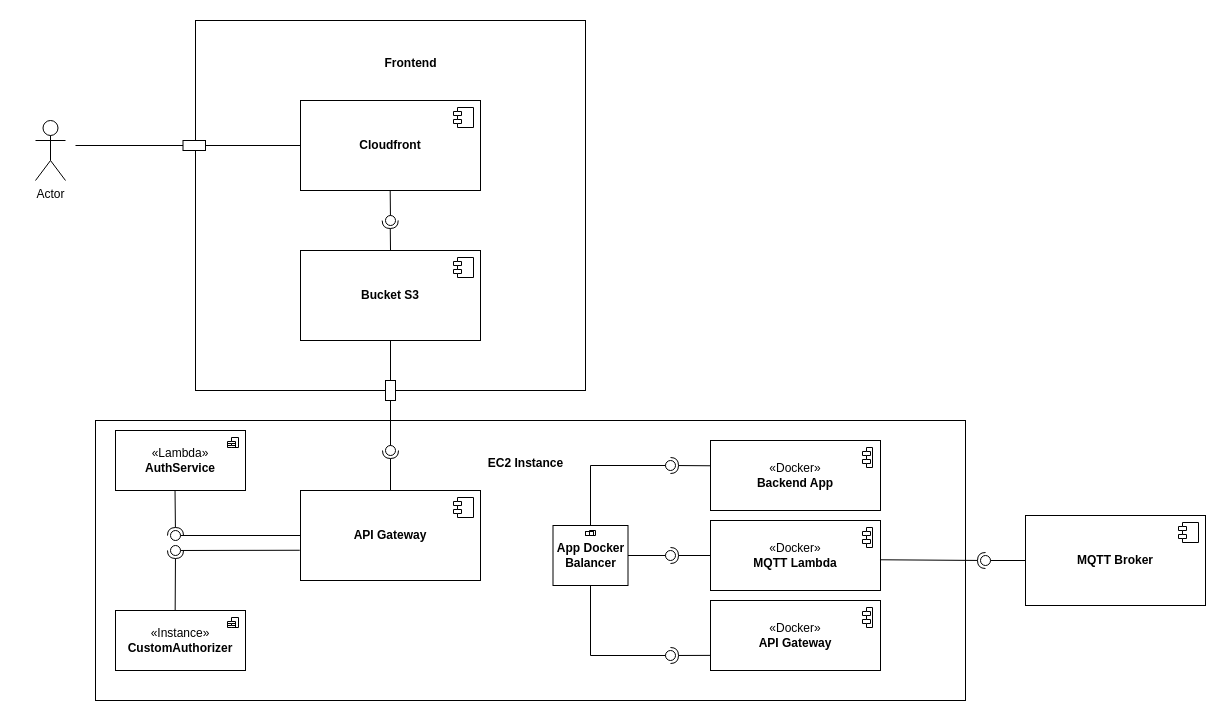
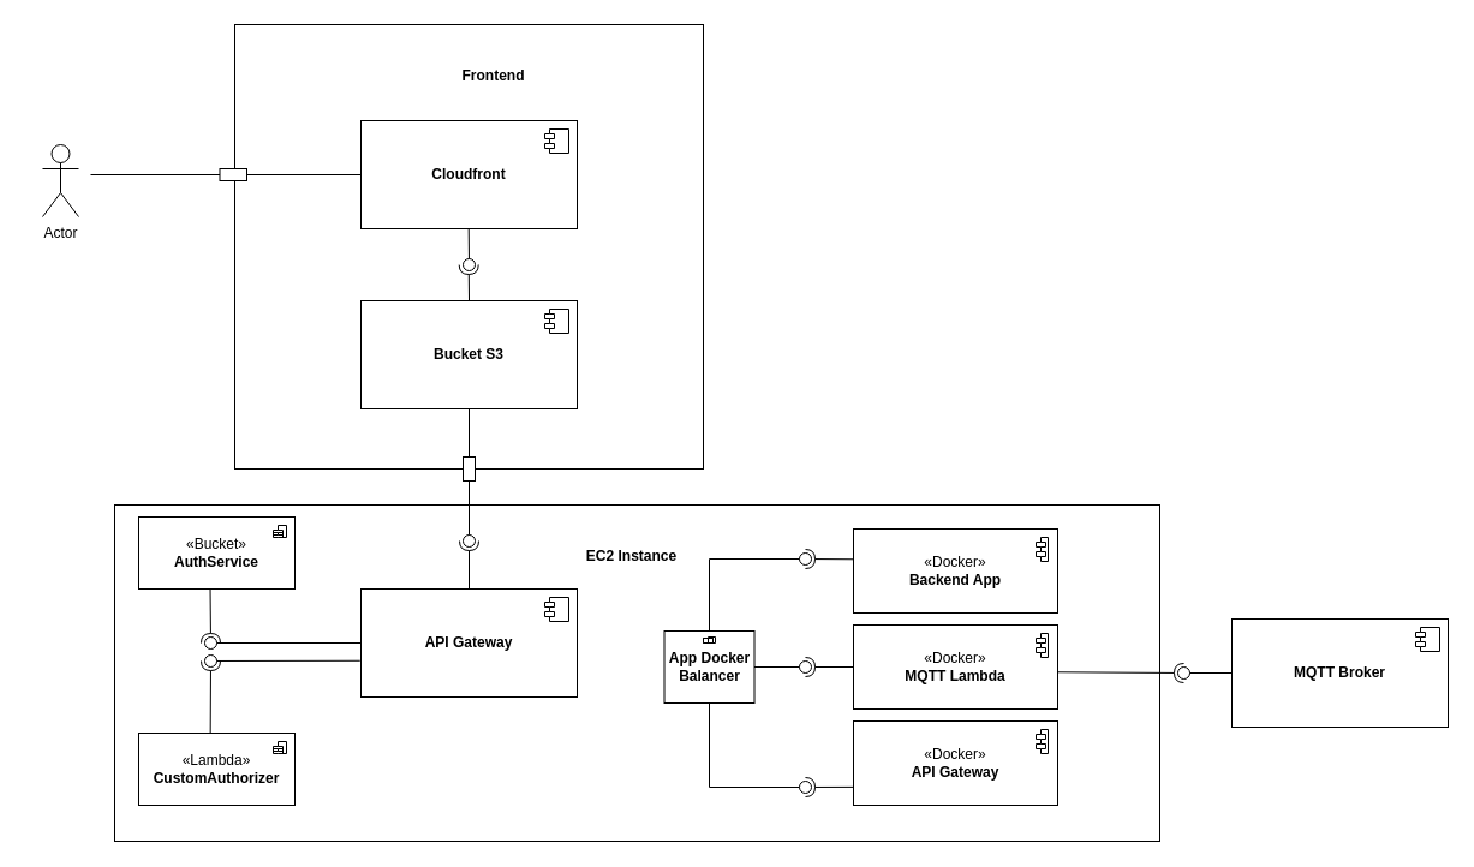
  <mxCell id="0" />
  <mxCell id="1" parent="0" />
  <mxCell id="2" value="" style="html=1;whiteSpace=wrap;" vertex="1" parent="1"><mxGeometry x="195" y="20" width="390" height="370" as="geometry" /></mxCell>
  <mxCell id="3" value="Frontend" style="text;align=center;fontStyle=1;verticalAlign=middle;spacingLeft=3;spacingRight=3;strokeColor=none;rotatable=0;points=[[0,0.5],[1,0.5]];portConstraint=eastwest;html=1;" vertex="1" parent="1"><mxGeometry x="370" y="50" width="80" height="26" as="geometry" /></mxCell>
  <mxCell id="4" value="" style="ellipse;whiteSpace=wrap;html=1;align=center;aspect=fixed;fillColor=none;strokeColor=none;resizable=0;perimeter=centerPerimeter;rotatable=0;allowArrows=0;points=[];outlineConnect=1;" vertex="1" parent="1"><mxGeometry x="525" y="510" width="10" height="10" as="geometry" /></mxCell>
  <mxCell id="5" value="" style="ellipse;whiteSpace=wrap;html=1;align=center;aspect=fixed;fillColor=none;strokeColor=none;resizable=0;perimeter=centerPerimeter;rotatable=0;allowArrows=0;points=[];outlineConnect=1;" vertex="1" parent="1"><mxGeometry x="20" y="505" width="10" height="10" as="geometry" /></mxCell>
  <mxCell id="6" value="" style="endArrow=none;html=1;rounded=0;exitX=0.5;exitY=1;exitDx=0;exitDy=0;entryX=0.5;entryY=1;entryDx=0;entryDy=0;" edge="1" parent="1" source="10" target="41"><mxGeometry width="50" height="50" relative="1" as="geometry"><mxPoint x="365" y="390" as="sourcePoint" /><mxPoint x="415" y="340" as="targetPoint" /></mxGeometry></mxCell>
  <mxCell id="7" value="" style="rounded=0;orthogonalLoop=1;jettySize=auto;html=1;endArrow=oval;endFill=0;sketch=0;sourcePerimeterSpacing=0;targetPerimeterSpacing=0;endSize=10;exitX=0.5;exitY=1;exitDx=0;exitDy=0;" edge="1" parent="1"><mxGeometry relative="1" as="geometry"><mxPoint x="389.7" y="190" as="sourcePoint" /><mxPoint x="390" y="220" as="targetPoint" /></mxGeometry></mxCell>
  <mxCell id="8" value="" style="rounded=0;orthogonalLoop=1;jettySize=auto;html=1;endArrow=halfCircle;endFill=0;endSize=6;strokeWidth=1;sketch=0;exitX=0.5;exitY=0;exitDx=0;exitDy=0;" edge="1" parent="1" source="41"><mxGeometry relative="1" as="geometry"><mxPoint x="389.7" y="290" as="sourcePoint" /><mxPoint x="389.7" y="220" as="targetPoint" /></mxGeometry></mxCell>
  <mxCell id="9" value="" style="endArrow=none;html=1;rounded=0;exitX=0.5;exitY=1;exitDx=0;exitDy=0;entryX=0.5;entryY=1;entryDx=0;entryDy=0;" edge="1" parent="1" source="2" target="10"><mxGeometry width="50" height="50" relative="1" as="geometry"><mxPoint x="390" y="390" as="sourcePoint" /><mxPoint x="390" y="340" as="targetPoint" /></mxGeometry></mxCell>
  <mxCell id="10" value="" style="html=1;whiteSpace=wrap;" vertex="1" parent="1"><mxGeometry x="385" y="380" width="10" height="20" as="geometry" /></mxCell>
  <mxCell id="11" value="Actor" style="shape=umlActor;verticalLabelPosition=bottom;verticalAlign=top;html=1;" vertex="1" parent="1"><mxGeometry x="35" y="120" width="30" height="60" as="geometry" /></mxCell>
  <mxCell id="12" value="" style="html=1;whiteSpace=wrap;rotation=90;" vertex="1" parent="1"><mxGeometry x="188.75" y="133.75" width="10" height="22.5" as="geometry" /></mxCell>
  <mxCell id="13" value="" style="endArrow=none;html=1;rounded=0;exitX=0.5;exitY=0;exitDx=0;exitDy=0;entryX=0;entryY=0.5;entryDx=0;entryDy=0;" edge="1" parent="1" source="12" target="43"><mxGeometry width="50" height="50" relative="1" as="geometry"><mxPoint x="265" y="151.94" as="sourcePoint" /><mxPoint x="215" y="148.061" as="targetPoint" /></mxGeometry></mxCell>
  <mxCell id="14" value="" style="endArrow=none;html=1;rounded=0;entryX=0.5;entryY=1;entryDx=0;entryDy=0;" edge="1" parent="1" target="12"><mxGeometry width="50" height="50" relative="1" as="geometry"><mxPoint x="75" y="145" as="sourcePoint" /><mxPoint x="75" y="125" as="targetPoint" /></mxGeometry></mxCell>
  <mxCell id="15" value="" style="html=1;whiteSpace=wrap;" vertex="1" parent="1"><mxGeometry x="95" y="420" width="870" height="280" as="geometry" /></mxCell>
  <mxCell id="16" value="EC2 Instance" style="text;align=center;fontStyle=1;verticalAlign=middle;spacingLeft=3;spacingRight=3;strokeColor=none;rotatable=0;points=[[0,0.5],[1,0.5]];portConstraint=eastwest;html=1;" vertex="1" parent="1"><mxGeometry x="485" y="450" width="80" height="26" as="geometry" /></mxCell>
  <mxCell id="17" value="&lt;div&gt;«Docker»&lt;br&gt;&lt;/div&gt;&lt;b&gt;Backend App&lt;/b&gt;" style="html=1;dropTarget=0;whiteSpace=wrap;" vertex="1" parent="1"><mxGeometry x="710" y="440" width="170" height="70" as="geometry" /></mxCell>
  <mxCell id="18" value="" style="shape=module;jettyWidth=8;jettyHeight=4;" vertex="1" parent="17"><mxGeometry x="1" width="10" height="20" relative="1" as="geometry"><mxPoint x="-18" y="7" as="offset" /></mxGeometry></mxCell>
  <mxCell id="19" value="&lt;div&gt;«Docker»&lt;b&gt;&lt;br&gt;&lt;/b&gt;&lt;/div&gt;&lt;b&gt;MQTT Lambda&lt;/b&gt;" style="html=1;dropTarget=0;whiteSpace=wrap;" vertex="1" parent="1"><mxGeometry x="710" y="520" width="170" height="70" as="geometry" /></mxCell>
  <mxCell id="20" value="" style="shape=module;jettyWidth=8;jettyHeight=4;" vertex="1" parent="19"><mxGeometry x="1" width="10" height="20" relative="1" as="geometry"><mxPoint x="-18" y="7" as="offset" /></mxGeometry></mxCell>
  <mxCell id="21" value="&lt;div&gt;«Docker»&lt;b&gt;&lt;br&gt;&lt;/b&gt;&lt;/div&gt;&lt;b&gt;API Gateway&lt;/b&gt;" style="html=1;dropTarget=0;whiteSpace=wrap;" vertex="1" parent="1"><mxGeometry x="710" y="600" width="170" height="70" as="geometry" /></mxCell>
  <mxCell id="22" value="" style="shape=module;jettyWidth=8;jettyHeight=4;" vertex="1" parent="21"><mxGeometry x="1" width="10" height="20" relative="1" as="geometry"><mxPoint x="-18" y="7" as="offset" /></mxGeometry></mxCell>
  <mxCell id="23" value="" style="ellipse;whiteSpace=wrap;html=1;align=center;aspect=fixed;fillColor=none;strokeColor=none;resizable=0;perimeter=centerPerimeter;rotatable=0;allowArrows=0;points=[];outlineConnect=1;" vertex="1" parent="1"><mxGeometry x="895" y="570" width="10" height="10" as="geometry" /></mxCell>
  <mxCell id="24" value="" style="ellipse;whiteSpace=wrap;html=1;align=center;aspect=fixed;fillColor=none;strokeColor=none;resizable=0;perimeter=centerPerimeter;rotatable=0;allowArrows=0;points=[];outlineConnect=1;" vertex="1" parent="1"><mxGeometry x="975" y="560" width="10" height="10" as="geometry" /></mxCell>
  <mxCell id="25" value="&lt;b&gt;MQTT Broker&lt;/b&gt;" style="html=1;dropTarget=0;whiteSpace=wrap;" vertex="1" parent="1"><mxGeometry x="1025" y="515" width="180" height="90" as="geometry" /></mxCell>
  <mxCell id="26" value="" style="shape=module;jettyWidth=8;jettyHeight=4;" vertex="1" parent="25"><mxGeometry x="1" width="20" height="20" relative="1" as="geometry"><mxPoint x="-27" y="7" as="offset" /></mxGeometry></mxCell>
  <mxCell id="27" value="&lt;b&gt;API Gateway&lt;/b&gt;" style="html=1;dropTarget=0;whiteSpace=wrap;" vertex="1" parent="1"><mxGeometry x="300" y="490" width="180" height="90" as="geometry" /></mxCell>
  <mxCell id="28" value="" style="shape=module;jettyWidth=8;jettyHeight=4;" vertex="1" parent="27"><mxGeometry x="1" width="20" height="20" relative="1" as="geometry"><mxPoint x="-27" y="7" as="offset" /></mxGeometry></mxCell>
  <mxCell id="29" value="" style="ellipse;whiteSpace=wrap;html=1;align=center;aspect=fixed;fillColor=none;strokeColor=none;resizable=0;perimeter=centerPerimeter;rotatable=0;allowArrows=0;points=[];outlineConnect=1;" vertex="1" parent="1"><mxGeometry x="445" y="500" width="10" height="10" as="geometry" /></mxCell>
  <mxCell id="30" value="" style="rounded=0;orthogonalLoop=1;jettySize=auto;html=1;endArrow=halfCircle;endFill=0;endSize=6;strokeWidth=1;sketch=0;exitX=0.5;exitY=0;exitDx=0;exitDy=0;" edge="1" parent="1" source="27"><mxGeometry relative="1" as="geometry"><mxPoint x="475" y="475" as="sourcePoint" /><mxPoint x="390" y="450" as="targetPoint" /></mxGeometry></mxCell>
  <mxCell id="31" value="" style="ellipse;whiteSpace=wrap;html=1;align=center;aspect=fixed;fillColor=none;strokeColor=none;resizable=0;perimeter=centerPerimeter;rotatable=0;allowArrows=0;points=[];outlineConnect=1;" vertex="1" parent="1"><mxGeometry x="450" y="470" width="10" height="10" as="geometry" /></mxCell>
- <mxCell id="32" value="&lt;div&gt;«Lambda»&lt;br&gt;&lt;/div&gt;&lt;b&gt;AuthService&lt;/b&gt;" style="html=1;dropTarget=0;whiteSpace=wrap;" vertex="1" parent="1"><mxGeometry x="115" y="430" width="130" height="60" as="geometry" /></mxCell>
+ <mxCell id="32" value="&lt;div&gt;«Bucket»&lt;br&gt;&lt;/div&gt;&lt;b&gt;AuthService&lt;/b&gt;" style="html=1;dropTarget=0;whiteSpace=wrap;" vertex="1" parent="1"><mxGeometry x="115" y="430" width="130" height="60" as="geometry" /></mxCell>
  <mxCell id="33" value="" style="shape=module;jettyWidth=8;jettyHeight=4;" vertex="1" parent="32"><mxGeometry x="1" width="11" height="10" relative="1" as="geometry"><mxPoint x="-18" y="7" as="offset" /></mxGeometry></mxCell>
- <mxCell id="34" value="&lt;div&gt;«Instance»&lt;br&gt;&lt;/div&gt;&lt;b&gt;CustomAuthorizer&lt;/b&gt;" style="html=1;dropTarget=0;whiteSpace=wrap;" vertex="1" parent="1"><mxGeometry x="115" y="610" width="130" height="60" as="geometry" /></mxCell>
+ <mxCell id="34" value="&lt;div&gt;«Lambda»&lt;br&gt;&lt;/div&gt;&lt;b&gt;CustomAuthorizer&lt;/b&gt;" style="html=1;dropTarget=0;whiteSpace=wrap;" vertex="1" parent="1"><mxGeometry x="115" y="610" width="130" height="60" as="geometry" /></mxCell>
  <mxCell id="35" value="" style="shape=module;jettyWidth=8;jettyHeight=4;" vertex="1" parent="34"><mxGeometry x="1" width="11" height="10" relative="1" as="geometry"><mxPoint x="-18" y="7" as="offset" /></mxGeometry></mxCell>
  <mxCell id="36" value="" style="rounded=0;orthogonalLoop=1;jettySize=auto;html=1;endArrow=oval;endFill=0;sketch=0;sourcePerimeterSpacing=0;targetPerimeterSpacing=0;endSize=10;exitX=-0.004;exitY=0.664;exitDx=0;exitDy=0;exitPerimeter=0;" edge="1" parent="1" source="27"><mxGeometry relative="1" as="geometry"><mxPoint x="110" y="455" as="sourcePoint" /><mxPoint x="175" y="550" as="targetPoint" /><Array as="points"><mxPoint x="175" y="550" /></Array></mxGeometry></mxCell>
  <mxCell id="37" value="" style="rounded=0;orthogonalLoop=1;jettySize=auto;html=1;endArrow=halfCircle;endFill=0;endSize=6;strokeWidth=1;sketch=0;exitX=0.459;exitY=-0.006;exitDx=0;exitDy=0;exitPerimeter=0;" edge="1" parent="1" source="34"><mxGeometry relative="1" as="geometry"><mxPoint x="220" y="685" as="sourcePoint" /><mxPoint x="175" y="550" as="targetPoint" /><Array as="points" /></mxGeometry></mxCell>
  <mxCell id="38" value="" style="rounded=0;orthogonalLoop=1;jettySize=auto;html=1;endArrow=halfCircle;endFill=0;endSize=6;strokeWidth=1;sketch=0;exitX=0.458;exitY=1.006;exitDx=0;exitDy=0;exitPerimeter=0;" edge="1" target="40" parent="1" source="32"><mxGeometry relative="1" as="geometry"><mxPoint x="195" y="515" as="sourcePoint" /></mxGeometry></mxCell>
  <mxCell id="39" value="" style="rounded=0;orthogonalLoop=1;jettySize=auto;html=1;endArrow=oval;endFill=0;sketch=0;sourcePerimeterSpacing=0;targetPerimeterSpacing=0;endSize=10;exitX=0;exitY=0.5;exitDx=0;exitDy=0;entryX=0.706;entryY=1.254;entryDx=0;entryDy=0;entryPerimeter=0;" edge="1" target="40" parent="1" source="27"><mxGeometry relative="1" as="geometry"><mxPoint x="155" y="515" as="sourcePoint" /></mxGeometry></mxCell>
  <mxCell id="40" value="" style="ellipse;whiteSpace=wrap;html=1;align=center;aspect=fixed;fillColor=none;strokeColor=none;resizable=0;perimeter=centerPerimeter;rotatable=0;allowArrows=0;points=[];outlineConnect=1;" vertex="1" parent="1"><mxGeometry x="170" y="530" width="10" height="10" as="geometry" /></mxCell>
  <mxCell id="41" value="&lt;b&gt;Bucket S3&lt;/b&gt;" style="html=1;dropTarget=0;whiteSpace=wrap;" vertex="1" parent="1"><mxGeometry x="300" y="250" width="180" height="90" as="geometry" /></mxCell>
  <mxCell id="42" value="" style="shape=module;jettyWidth=8;jettyHeight=4;" vertex="1" parent="41"><mxGeometry x="1" width="20" height="20" relative="1" as="geometry"><mxPoint x="-27" y="7" as="offset" /></mxGeometry></mxCell>
  <mxCell id="43" value="&lt;b&gt;Cloudfront&lt;/b&gt;" style="html=1;dropTarget=0;whiteSpace=wrap;" vertex="1" parent="1"><mxGeometry x="300" y="100" width="180" height="90" as="geometry" /></mxCell>
  <mxCell id="44" value="" style="shape=module;jettyWidth=8;jettyHeight=4;" vertex="1" parent="43"><mxGeometry x="1" width="20" height="20" relative="1" as="geometry"><mxPoint x="-27" y="7" as="offset" /></mxGeometry></mxCell>
  <mxCell id="45" value="" style="rounded=0;orthogonalLoop=1;jettySize=auto;html=1;endArrow=oval;endFill=0;sketch=0;sourcePerimeterSpacing=0;targetPerimeterSpacing=0;endSize=10;exitX=0.5;exitY=1;exitDx=0;exitDy=0;" edge="1" parent="1" source="10"><mxGeometry relative="1" as="geometry"><mxPoint x="415" y="420" as="sourcePoint" /><mxPoint x="390" y="450" as="targetPoint" /></mxGeometry></mxCell>
  <mxCell id="46" value="" style="rounded=0;orthogonalLoop=1;jettySize=auto;html=1;endArrow=halfCircle;endFill=0;endSize=6;strokeWidth=1;sketch=0;exitX=0;exitY=0.5;exitDx=0;exitDy=0;entryX=1.319;entryY=0.604;entryDx=0;entryDy=0;entryPerimeter=0;" edge="1" target="48" parent="1" source="19"><mxGeometry relative="1" as="geometry"><mxPoint x="615" y="555" as="sourcePoint" /><mxPoint x="665" y="555" as="targetPoint" /></mxGeometry></mxCell>
  <mxCell id="47" value="" style="rounded=0;orthogonalLoop=1;jettySize=auto;html=1;endArrow=oval;endFill=0;sketch=0;sourcePerimeterSpacing=0;targetPerimeterSpacing=0;endSize=10;" edge="1" target="48" parent="1"><mxGeometry relative="1" as="geometry"><mxPoint x="575" y="555" as="sourcePoint" /></mxGeometry></mxCell>
  <mxCell id="48" value="" style="ellipse;whiteSpace=wrap;html=1;align=center;aspect=fixed;fillColor=none;strokeColor=none;resizable=0;perimeter=centerPerimeter;rotatable=0;allowArrows=0;points=[];outlineConnect=1;" vertex="1" parent="1"><mxGeometry x="665" y="550" width="10" height="10" as="geometry" /></mxCell>
  <mxCell id="49" value="" style="rounded=0;orthogonalLoop=1;jettySize=auto;html=1;endArrow=halfCircle;endFill=0;endSize=6;strokeWidth=1;sketch=0;exitX=0.997;exitY=0.561;exitDx=0;exitDy=0;exitPerimeter=0;" edge="1" target="51" parent="1" source="19"><mxGeometry relative="1" as="geometry"><mxPoint x="1005" y="560" as="sourcePoint" /></mxGeometry></mxCell>
  <mxCell id="50" value="" style="rounded=0;orthogonalLoop=1;jettySize=auto;html=1;endArrow=oval;endFill=0;sketch=0;sourcePerimeterSpacing=0;targetPerimeterSpacing=0;endSize=10;exitX=0;exitY=0.5;exitDx=0;exitDy=0;" edge="1" target="51" parent="1" source="25"><mxGeometry relative="1" as="geometry"><mxPoint x="995" y="620" as="sourcePoint" /></mxGeometry></mxCell>
  <mxCell id="51" value="" style="ellipse;whiteSpace=wrap;html=1;align=center;aspect=fixed;fillColor=none;strokeColor=none;resizable=0;perimeter=centerPerimeter;rotatable=0;allowArrows=0;points=[];outlineConnect=1;" vertex="1" parent="1"><mxGeometry x="980" y="555" width="10" height="10" as="geometry" /></mxCell>
  <mxCell id="52" value="&lt;b&gt;App Docker Balancer&lt;/b&gt;" style="html=1;dropTarget=0;whiteSpace=wrap;" vertex="1" parent="1"><mxGeometry x="552.5" y="525" width="75" height="60" as="geometry" /></mxCell>
  <mxCell id="53" value="" style="shape=module;jettyWidth=8;jettyHeight=4;" vertex="1" parent="1"><mxGeometry x="585" y="530" width="10" height="5" as="geometry" /></mxCell>
  <mxCell id="54" value="" style="rounded=0;orthogonalLoop=1;jettySize=auto;html=1;endArrow=halfCircle;endFill=0;endSize=6;strokeWidth=1;sketch=0;exitX=0;exitY=0.784;exitDx=0;exitDy=0;exitPerimeter=0;" edge="1" target="56" parent="1" source="21"><mxGeometry relative="1" as="geometry"><mxPoint x="690" y="655" as="sourcePoint" /></mxGeometry></mxCell>
  <mxCell id="55" value="" style="rounded=0;orthogonalLoop=1;jettySize=auto;html=1;endArrow=oval;endFill=0;sketch=0;sourcePerimeterSpacing=0;targetPerimeterSpacing=0;endSize=10;exitX=0.5;exitY=1;exitDx=0;exitDy=0;" edge="1" target="56" parent="1" source="52"><mxGeometry relative="1" as="geometry"><mxPoint x="650" y="655" as="sourcePoint" /><Array as="points"><mxPoint x="590" y="655" /></Array></mxGeometry></mxCell>
  <mxCell id="56" value="" style="ellipse;whiteSpace=wrap;html=1;align=center;aspect=fixed;fillColor=none;strokeColor=none;resizable=0;perimeter=centerPerimeter;rotatable=0;allowArrows=0;points=[];outlineConnect=1;" vertex="1" parent="1"><mxGeometry x="665" y="650" width="10" height="10" as="geometry" /></mxCell>
  <mxCell id="57" value="" style="rounded=0;orthogonalLoop=1;jettySize=auto;html=1;endArrow=halfCircle;endFill=0;endSize=6;strokeWidth=1;sketch=0;exitX=-0.002;exitY=0.361;exitDx=0;exitDy=0;exitPerimeter=0;" edge="1" target="59" parent="1" source="17"><mxGeometry relative="1" as="geometry"><mxPoint x="690" y="465" as="sourcePoint" /></mxGeometry></mxCell>
  <mxCell id="58" value="" style="rounded=0;orthogonalLoop=1;jettySize=auto;html=1;endArrow=oval;endFill=0;sketch=0;sourcePerimeterSpacing=0;targetPerimeterSpacing=0;endSize=10;exitX=0.5;exitY=0;exitDx=0;exitDy=0;" edge="1" target="59" parent="1" source="52"><mxGeometry relative="1" as="geometry"><mxPoint x="650" y="465" as="sourcePoint" /><Array as="points"><mxPoint x="590" y="465" /></Array></mxGeometry></mxCell>
  <mxCell id="59" value="" style="ellipse;whiteSpace=wrap;html=1;align=center;aspect=fixed;fillColor=none;strokeColor=none;resizable=0;perimeter=centerPerimeter;rotatable=0;allowArrows=0;points=[];outlineConnect=1;" vertex="1" parent="1"><mxGeometry x="665" y="460" width="10" height="10" as="geometry" /></mxCell>
